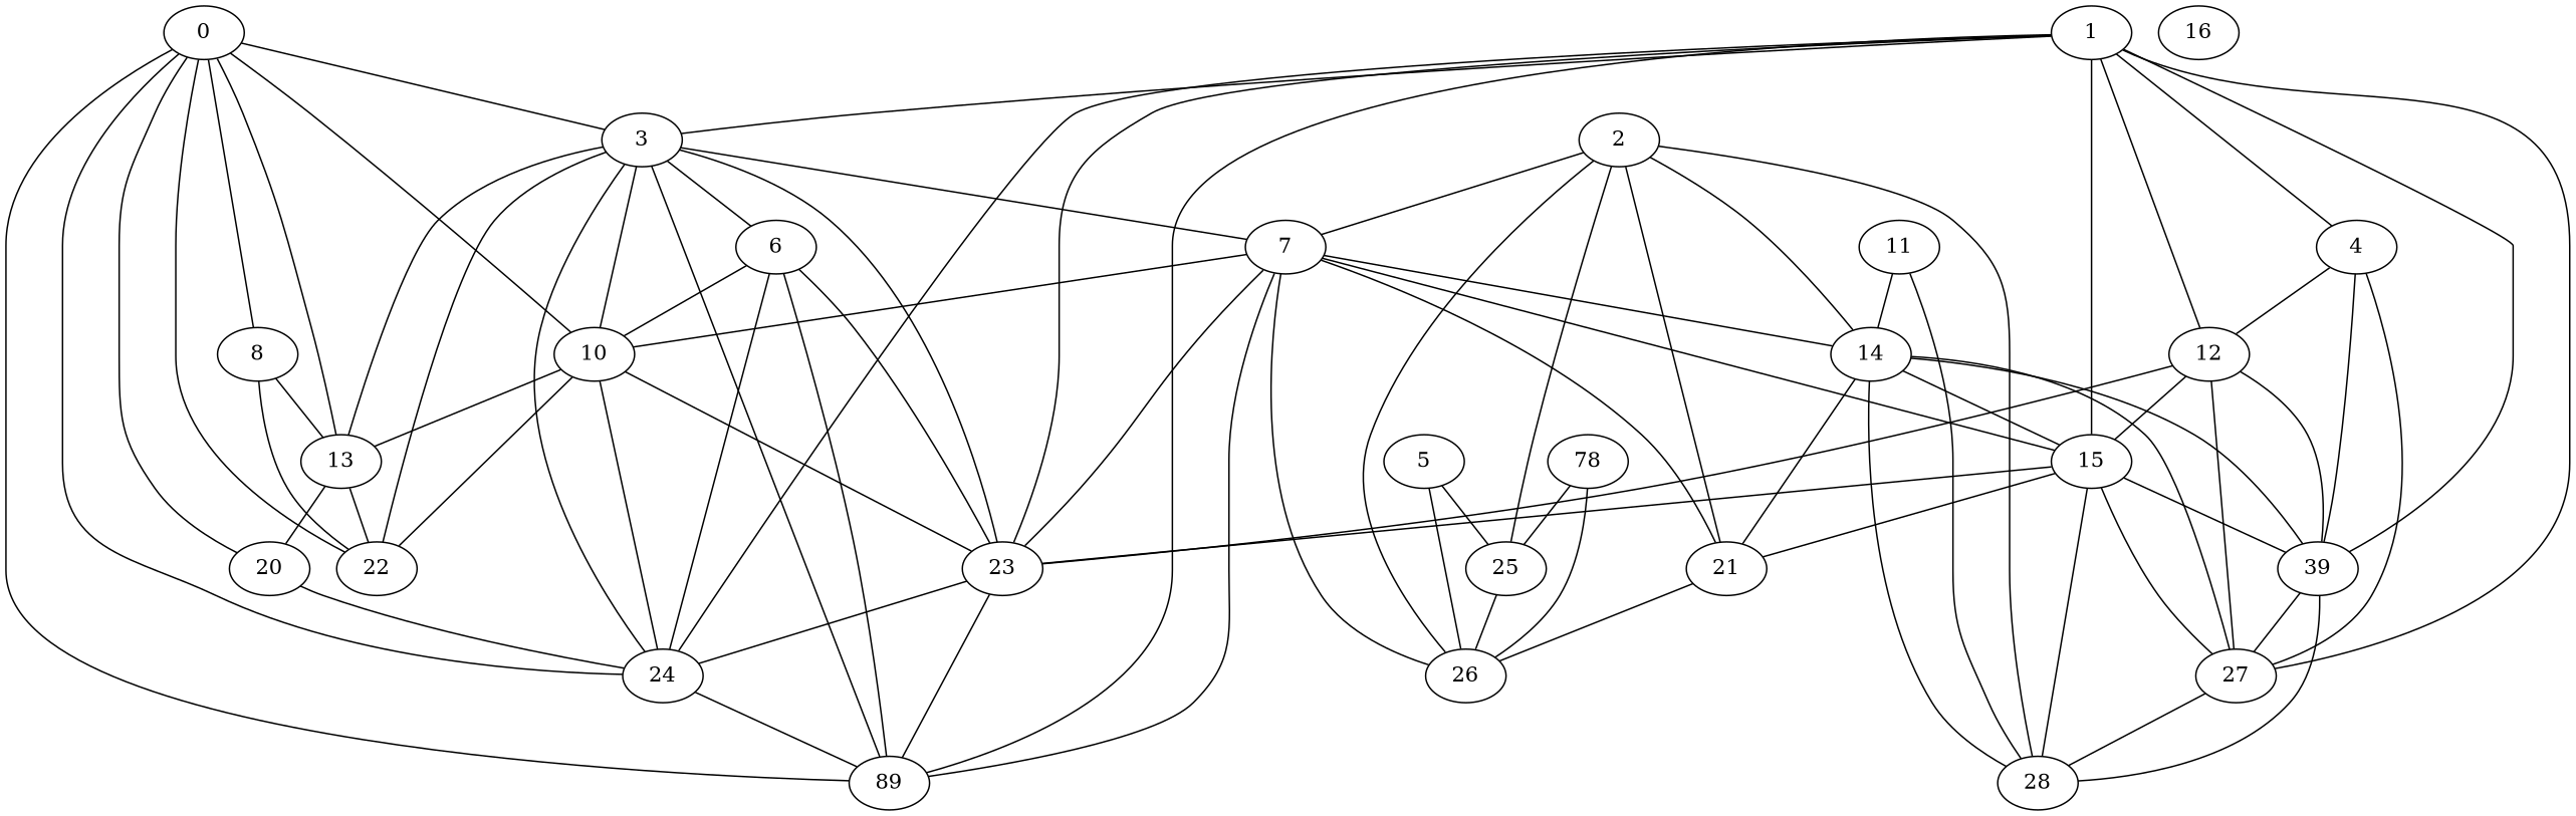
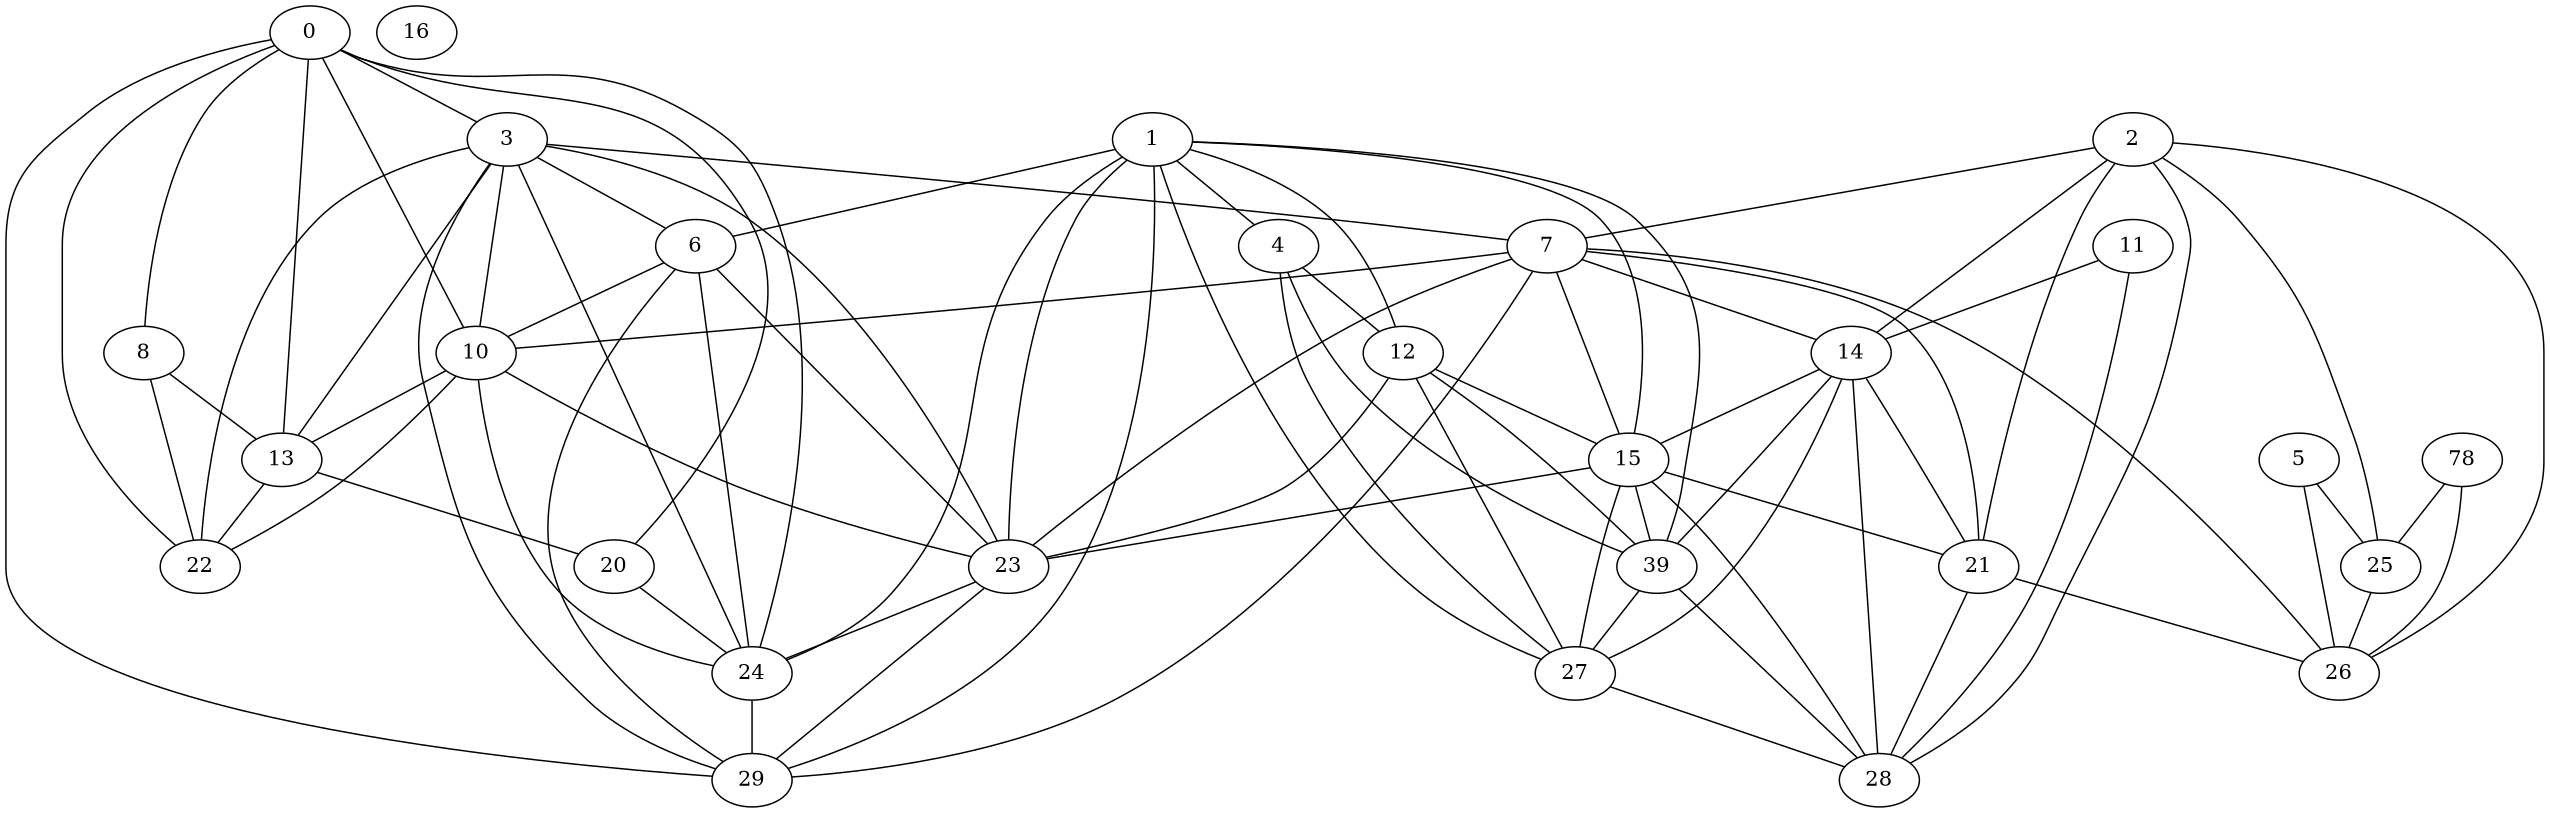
  graph {
    n1 [label=0]
    n2 [label=3]
    n3 [label=8]
    n4 [label=10]
    n5 [label=13]
    n6 [label=20]
    n7 [label=22]
    n8 [label=24]
-   n9 [label=89]
+   n9 [label=29]
    n10 [label=6]
    n11 [label=23]
    n12 [label=7]
    n13 [label=1]
    n14 [label=4]
    n15 [label=12]
    n16 [label=15]
    n17 [label=39]
    n18 [label=27]
    n19 [label=21]
    n20 [label=28]
    n21 [label=2]
    n22 [label=14]
    n23 [label=25]
    n24 [label=26]
    n25 [label=5]
    n26 [label=78]
    n27 [label=11]
    n28 [label=16]
    n1 -- n2
    n1 -- n3
    n1 -- n4
    n1 -- n5
    n1 -- n6
    n1 -- n7
    n1 -- n8
    n1 -- n9
    n2 -- n4
    n2 -- n5
    n2 -- n7
    n2 -- n8
    n2 -- n9
    n2 -- n10
    n2 -- n11
    n2 -- n12
    n3 -- n5
    n3 -- n7
    n4 -- n5
    n4 -- n7
    n4 -- n8
    n4 -- n11
    n5 -- n6
    n5 -- n7
    n6 -- n8
    n8 -- n9
    n10 -- n4
    n10 -- n8
    n10 -- n9
    n10 -- n11
    n11 -- n8
    n11 -- n9
    n12 -- n4
    n12 -- n9
    n12 -- n11
    n12 -- n16
    n12 -- n19
    n12 -- n22
    n12 -- n24
    n13 -- n8
    n13 -- n9
-   n13 -- n2
+   n13 -- n10
    n13 -- n11
    n13 -- n14
    n13 -- n15
    n13 -- n16
    n13 -- n17
    n13 -- n18
    n14 -- n15
    n14 -- n17
    n14 -- n18
    n15 -- n11
    n15 -- n16
    n15 -- n17
    n15 -- n18
    n16 -- n11
    n16 -- n17
    n16 -- n18
    n16 -- n19
    n16 -- n20
    n17 -- n18
    n17 -- n20
    n18 -- n20
+   n19 -- n20
    n19 -- n24
    n21 -- n12
    n21 -- n19
    n21 -- n20
    n21 -- n22
    n21 -- n23
    n21 -- n24
    n22 -- n16
    n22 -- n17
    n22 -- n18
    n22 -- n19
    n22 -- n20
    n23 -- n24
    n25 -- n23
    n25 -- n24
    n26 -- n23
    n26 -- n24
    n27 -- n20
    n27 -- n22
  }
